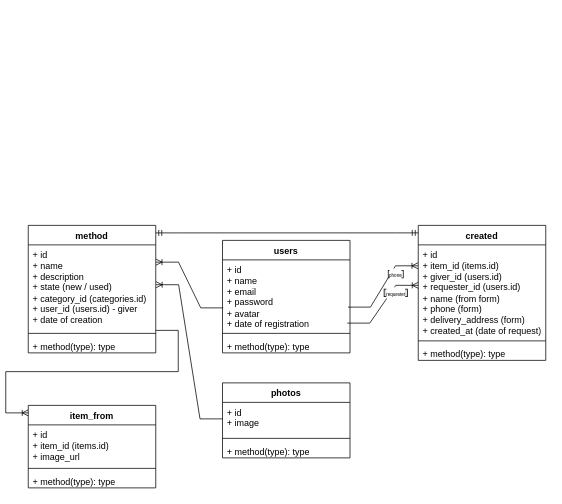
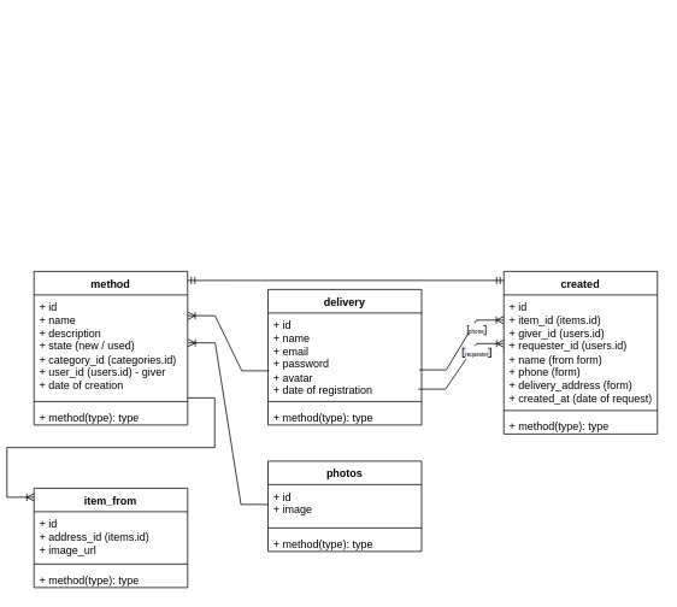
  <mxCell id="0" />
  <mxCell id="1" parent="0" />
- <mxCell id="2" value="users" style="swimlane;fontStyle=1;align=center;verticalAlign=top;childLayout=stackLayout;horizontal=1;startSize=26;horizontalStack=0;resizeParent=1;resizeParentMax=0;resizeLast=0;collapsible=1;marginBottom=0;whiteSpace=wrap;html=1;" parent="1" vertex="1"><mxGeometry x="279" y="320" width="170" height="150" as="geometry" /></mxCell>
+ <mxCell id="2" value="delivery" style="swimlane;fontStyle=1;align=center;verticalAlign=top;childLayout=stackLayout;horizontal=1;startSize=26;horizontalStack=0;resizeParent=1;resizeParentMax=0;resizeLast=0;collapsible=1;marginBottom=0;whiteSpace=wrap;html=1;" parent="1" vertex="1"><mxGeometry x="279" y="320" width="170" height="150" as="geometry" /></mxCell>
  <mxCell id="3" value="+ id&lt;div&gt;+ name&lt;/div&gt;&lt;div&gt;+ email&lt;/div&gt;&lt;div&gt;+ password&lt;/div&gt;&lt;div&gt;+ avatar&lt;/div&gt;&lt;div&gt;+ date of registration&lt;/div&gt;" style="text;strokeColor=none;fillColor=none;align=left;verticalAlign=top;spacingLeft=4;spacingRight=4;overflow=hidden;rotatable=0;points=[[0,0.5],[1,0.5]];portConstraint=eastwest;whiteSpace=wrap;html=1;" parent="2" vertex="1"><mxGeometry y="26" width="170" height="94" as="geometry" /></mxCell>
  <mxCell id="4" value="" style="line;strokeWidth=1;fillColor=none;align=left;verticalAlign=middle;spacingTop=-1;spacingLeft=3;spacingRight=3;rotatable=0;labelPosition=right;points=[];portConstraint=eastwest;strokeColor=inherit;" parent="2" vertex="1"><mxGeometry y="120" width="170" height="8" as="geometry" /></mxCell>
  <mxCell id="5" value="+ method(type): type" style="text;strokeColor=none;fillColor=none;align=left;verticalAlign=top;spacingLeft=4;spacingRight=4;overflow=hidden;rotatable=0;points=[[0,0.5],[1,0.5]];portConstraint=eastwest;whiteSpace=wrap;html=1;" parent="2" vertex="1"><mxGeometry y="128" width="170" height="22" as="geometry" /></mxCell>
  <mxCell id="6" value="method" style="swimlane;fontStyle=1;align=center;verticalAlign=top;childLayout=stackLayout;horizontal=1;startSize=26;horizontalStack=0;resizeParent=1;resizeParentMax=0;resizeLast=0;collapsible=1;marginBottom=0;whiteSpace=wrap;html=1;" parent="1" vertex="1"><mxGeometry x="20" y="300" width="170" height="170" as="geometry" /></mxCell>
  <mxCell id="7" value="+ id&lt;div&gt;+ name&lt;/div&gt;&lt;div&gt;+ description&lt;/div&gt;&lt;div&gt;+ state (new / used)&lt;/div&gt;&lt;div&gt;+&amp;nbsp;category_id (categories.id)&lt;/div&gt;&lt;div&gt;&lt;span style=&quot;background-color: transparent; color: light-dark(rgb(0, 0, 0), rgb(255, 255, 255));&quot;&gt;+ user_id (users.id) - giver&lt;/span&gt;&lt;/div&gt;&lt;div&gt;+ date of creation&lt;span style=&quot;background-color: transparent; color: light-dark(rgb(0, 0, 0), rgb(255, 255, 255));&quot;&gt;&lt;/span&gt;&lt;/div&gt;" style="text;strokeColor=none;fillColor=none;align=left;verticalAlign=top;spacingLeft=4;spacingRight=4;overflow=hidden;rotatable=0;points=[[0,0.5],[1,0.5]];portConstraint=eastwest;whiteSpace=wrap;html=1;" parent="6" vertex="1"><mxGeometry y="26" width="170" height="114" as="geometry" /></mxCell>
  <mxCell id="8" value="" style="line;strokeWidth=1;fillColor=none;align=left;verticalAlign=middle;spacingTop=-1;spacingLeft=3;spacingRight=3;rotatable=0;labelPosition=right;points=[];portConstraint=eastwest;strokeColor=inherit;" parent="6" vertex="1"><mxGeometry y="140" width="170" height="8" as="geometry" /></mxCell>
  <mxCell id="9" value="+ method(type): type" style="text;strokeColor=none;fillColor=none;align=left;verticalAlign=top;spacingLeft=4;spacingRight=4;overflow=hidden;rotatable=0;points=[[0,0.5],[1,0.5]];portConstraint=eastwest;whiteSpace=wrap;html=1;" parent="6" vertex="1"><mxGeometry y="148" width="170" height="22" as="geometry" /></mxCell>
  <mxCell id="10" value="photos" style="swimlane;fontStyle=1;align=center;verticalAlign=top;childLayout=stackLayout;horizontal=1;startSize=26;horizontalStack=0;resizeParent=1;resizeParentMax=0;resizeLast=0;collapsible=1;marginBottom=0;whiteSpace=wrap;html=1;" parent="1" vertex="1"><mxGeometry x="279" y="510" width="170" height="100" as="geometry" /></mxCell>
  <mxCell id="11" value="+ id&lt;div&gt;+ image&lt;/div&gt;&lt;div&gt;&lt;br&gt;&lt;/div&gt;" style="text;strokeColor=none;fillColor=none;align=left;verticalAlign=top;spacingLeft=4;spacingRight=4;overflow=hidden;rotatable=0;points=[[0,0.5],[1,0.5]];portConstraint=eastwest;whiteSpace=wrap;html=1;" parent="10" vertex="1"><mxGeometry y="26" width="170" height="44" as="geometry" /></mxCell>
  <mxCell id="12" value="" style="line;strokeWidth=1;fillColor=none;align=left;verticalAlign=middle;spacingTop=-1;spacingLeft=3;spacingRight=3;rotatable=0;labelPosition=right;points=[];portConstraint=eastwest;strokeColor=inherit;" parent="10" vertex="1"><mxGeometry y="70" width="170" height="8" as="geometry" /></mxCell>
  <mxCell id="13" value="+ method(type): type" style="text;strokeColor=none;fillColor=none;align=left;verticalAlign=top;spacingLeft=4;spacingRight=4;overflow=hidden;rotatable=0;points=[[0,0.5],[1,0.5]];portConstraint=eastwest;whiteSpace=wrap;html=1;" parent="10" vertex="1"><mxGeometry y="78" width="170" height="22" as="geometry" /></mxCell>
  <mxCell id="14" value="item_from" style="swimlane;fontStyle=1;align=center;verticalAlign=top;childLayout=stackLayout;horizontal=1;startSize=26;horizontalStack=0;resizeParent=1;resizeParentMax=0;resizeLast=0;collapsible=1;marginBottom=0;whiteSpace=wrap;html=1;" parent="1" vertex="1"><mxGeometry x="20" y="540" width="170" height="110" as="geometry" /></mxCell>
- <mxCell id="15" value="+ id&lt;div&gt;+ item_id (items.id)&lt;/div&gt;&lt;div&gt;+&amp;nbsp;image_url&lt;/div&gt;" style="text;strokeColor=none;fillColor=none;align=left;verticalAlign=top;spacingLeft=4;spacingRight=4;overflow=hidden;rotatable=0;points=[[0,0.5],[1,0.5]];portConstraint=eastwest;whiteSpace=wrap;html=1;" parent="14" vertex="1"><mxGeometry y="26" width="170" height="54" as="geometry" /></mxCell>
+ <mxCell id="15" value="+ id&lt;div&gt;+ address_id (items.id)&lt;/div&gt;&lt;div&gt;+&amp;nbsp;image_url&lt;/div&gt;" style="text;strokeColor=none;fillColor=none;align=left;verticalAlign=top;spacingLeft=4;spacingRight=4;overflow=hidden;rotatable=0;points=[[0,0.5],[1,0.5]];portConstraint=eastwest;whiteSpace=wrap;html=1;" parent="14" vertex="1"><mxGeometry y="26" width="170" height="54" as="geometry" /></mxCell>
  <mxCell id="16" value="" style="line;strokeWidth=1;fillColor=none;align=left;verticalAlign=middle;spacingTop=-1;spacingLeft=3;spacingRight=3;rotatable=0;labelPosition=right;points=[];portConstraint=eastwest;strokeColor=inherit;" parent="14" vertex="1"><mxGeometry y="80" width="170" height="8" as="geometry" /></mxCell>
  <mxCell id="17" value="+ method(type): type" style="text;strokeColor=none;fillColor=none;align=left;verticalAlign=top;spacingLeft=4;spacingRight=4;overflow=hidden;rotatable=0;points=[[0,0.5],[1,0.5]];portConstraint=eastwest;whiteSpace=wrap;html=1;" parent="14" vertex="1"><mxGeometry y="88" width="170" height="22" as="geometry" /></mxCell>
  <mxCell id="18" value="created" style="swimlane;fontStyle=1;align=center;verticalAlign=top;childLayout=stackLayout;horizontal=1;startSize=26;horizontalStack=0;resizeParent=1;resizeParentMax=0;resizeLast=0;collapsible=1;marginBottom=0;whiteSpace=wrap;html=1;" parent="1" vertex="1"><mxGeometry x="540" y="300" width="170" height="180" as="geometry" /></mxCell>
  <mxCell id="19" value="+ id&lt;div&gt;+ item_id (items.id)&lt;/div&gt;&lt;div&gt;+&amp;nbsp;&lt;span style=&quot;background-color: transparent; color: light-dark(rgb(0, 0, 0), rgb(255, 255, 255));&quot;&gt;giver_id (users.id)&lt;/span&gt;&lt;/div&gt;&lt;div&gt;+ requester_id (users.id)&lt;/div&gt;&lt;div&gt;+ name (from form)&lt;/div&gt;&lt;div&gt;+ phone&amp;nbsp;&lt;span style=&quot;background-color: transparent; color: light-dark(rgb(0, 0, 0), rgb(255, 255, 255));&quot;&gt;(form)&lt;/span&gt;&lt;/div&gt;&lt;div&gt;+ delivery_address&amp;nbsp;&lt;span style=&quot;background-color: transparent; color: light-dark(rgb(0, 0, 0), rgb(255, 255, 255));&quot;&gt;(form)&lt;/span&gt;&lt;/div&gt;&lt;div&gt;+&amp;nbsp;created_at (date of request)&lt;/div&gt;" style="text;strokeColor=none;fillColor=none;align=left;verticalAlign=top;spacingLeft=4;spacingRight=4;overflow=hidden;rotatable=0;points=[[0,0.5],[1,0.5]];portConstraint=eastwest;whiteSpace=wrap;html=1;" parent="18" vertex="1"><mxGeometry y="26" width="170" height="124" as="geometry" /></mxCell>
  <mxCell id="20" value="" style="line;strokeWidth=1;fillColor=none;align=left;verticalAlign=middle;spacingTop=-1;spacingLeft=3;spacingRight=3;rotatable=0;labelPosition=right;points=[];portConstraint=eastwest;strokeColor=inherit;" parent="18" vertex="1"><mxGeometry y="150" width="170" height="8" as="geometry" /></mxCell>
  <mxCell id="21" value="+ method(type): type" style="text;strokeColor=none;fillColor=none;align=left;verticalAlign=top;spacingLeft=4;spacingRight=4;overflow=hidden;rotatable=0;points=[[0,0.5],[1,0.5]];portConstraint=eastwest;whiteSpace=wrap;html=1;" parent="18" vertex="1"><mxGeometry y="158" width="170" height="22" as="geometry" /></mxCell>
  <mxCell id="22" value="" style="edgeStyle=entityRelationEdgeStyle;fontSize=12;html=1;endArrow=ERoneToMany;rounded=0;strokeColor=default;align=center;verticalAlign=middle;fontFamily=Helvetica;fontColor=default;labelBackgroundColor=default;exitX=0.984;exitY=0.67;exitDx=0;exitDy=0;exitPerimeter=0;entryX=-0.002;entryY=0.225;entryDx=0;entryDy=0;entryPerimeter=0;" parent="1" source="3" target="19" edge="1"><mxGeometry width="100" height="100" relative="1" as="geometry"><mxPoint x="450" y="410" as="sourcePoint" /><mxPoint x="530" y="350" as="targetPoint" /></mxGeometry></mxCell>
  <mxCell id="23" value="" style="edgeStyle=entityRelationEdgeStyle;shape=connector;rounded=0;orthogonalLoop=1;jettySize=auto;html=1;strokeColor=default;align=center;verticalAlign=middle;fontFamily=Helvetica;fontSize=12;fontColor=default;labelBackgroundColor=default;endArrow=ERoneToMany;exitX=0.006;exitY=0.681;exitDx=0;exitDy=0;entryX=1.002;entryY=0.202;entryDx=0;entryDy=0;entryPerimeter=0;exitPerimeter=0;" parent="1" source="3" target="7" edge="1"><mxGeometry relative="1" as="geometry"><Array as="points"><mxPoint x="270" y="400" /><mxPoint x="240" y="360" /><mxPoint x="230" y="370" /><mxPoint x="260" y="400" /><mxPoint x="230" y="420" /></Array></mxGeometry></mxCell>
  <mxCell id="24" value="" style="edgeStyle=entityRelationEdgeStyle;shape=connector;rounded=0;orthogonalLoop=1;jettySize=auto;html=1;strokeColor=default;align=center;verticalAlign=middle;fontFamily=Helvetica;fontSize=12;fontColor=default;labelBackgroundColor=default;endArrow=ERoneToMany;exitX=0;exitY=0.5;exitDx=0;exitDy=0;entryX=1.003;entryY=0.466;entryDx=0;entryDy=0;entryPerimeter=0;" parent="1" source="11" target="7" edge="1"><mxGeometry relative="1" as="geometry"><mxPoint x="339" y="573" as="sourcePoint" /><mxPoint x="250" y="500" as="targetPoint" /><Array as="points"><mxPoint x="330" y="590" /><mxPoint x="320" y="590" /><mxPoint x="290" y="610" /><mxPoint x="190" y="400" /></Array></mxGeometry></mxCell>
  <mxCell id="25" value="" style="edgeStyle=entityRelationEdgeStyle;fontSize=12;html=1;endArrow=ERoneToMany;rounded=0;strokeColor=default;align=center;verticalAlign=middle;fontFamily=Helvetica;fontColor=default;labelBackgroundColor=default;" parent="1" edge="1"><mxGeometry width="100" height="100" relative="1" as="geometry"><mxPoint x="190" y="440" as="sourcePoint" /><mxPoint x="20" y="550" as="targetPoint" /><Array as="points"><mxPoint x="200" y="420" /><mxPoint x="200" y="460" /><mxPoint x="220" y="520" /><mxPoint x="210" y="450" /><mxPoint x="110" y="470" /></Array></mxGeometry></mxCell>
  <mxCell id="26" value="" style="edgeStyle=entityRelationEdgeStyle;fontSize=12;html=1;endArrow=ERmandOne;startArrow=ERmandOne;rounded=0;strokeColor=default;align=center;verticalAlign=middle;fontFamily=Helvetica;fontColor=default;labelBackgroundColor=default;exitX=1;exitY=0.059;exitDx=0;exitDy=0;exitPerimeter=0;" parent="1" source="6" edge="1"><mxGeometry width="100" height="100" relative="1" as="geometry"><mxPoint x="190" y="308" as="sourcePoint" /><mxPoint x="540" y="310" as="targetPoint" /><Array as="points"><mxPoint x="284" y="20" /><mxPoint x="360" y="310" /><mxPoint x="380" y="250" /></Array></mxGeometry></mxCell>
  <mxCell id="27" value="" style="edgeStyle=entityRelationEdgeStyle;fontSize=12;html=1;endArrow=ERoneToMany;rounded=0;strokeColor=default;align=center;verticalAlign=middle;fontFamily=Helvetica;fontColor=default;labelBackgroundColor=default;exitX=0.979;exitY=0.897;exitDx=0;exitDy=0;exitPerimeter=0;entryX=0;entryY=0.435;entryDx=0;entryDy=0;entryPerimeter=0;" parent="1" source="3" target="19" edge="1"><mxGeometry width="100" height="100" relative="1" as="geometry"><mxPoint x="480" y="435" as="sourcePoint" /><mxPoint x="574" y="380" as="targetPoint" /><Array as="points"><mxPoint x="510" y="410" /></Array></mxGeometry></mxCell>
  <mxCell id="28" value="&lt;font style=&quot;font-size: 6px;&quot;&gt;requester&lt;/font&gt;" style="rounded=0;whiteSpace=wrap;html=1;fontFamily=Helvetica;fontSize=12;fontColor=default;labelBackgroundColor=default;fillColor=#e1d5e7;" parent="1" vertex="1"><mxGeometry x="494.5" y="385" width="31" height="10" as="geometry" /></mxCell>
  <mxCell id="29" value="&lt;font style=&quot;font-size: 6px;&quot;&gt;phone&lt;/font&gt;" style="rounded=0;whiteSpace=wrap;html=1;fontFamily=Helvetica;fontSize=12;fontColor=default;labelBackgroundColor=default;" parent="1" vertex="1"><mxGeometry x="500" y="360" width="20" height="10" as="geometry" /></mxCell>
